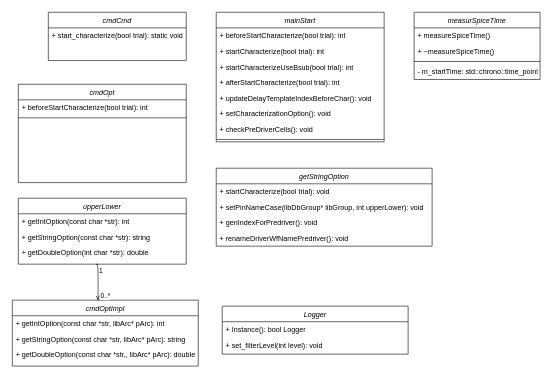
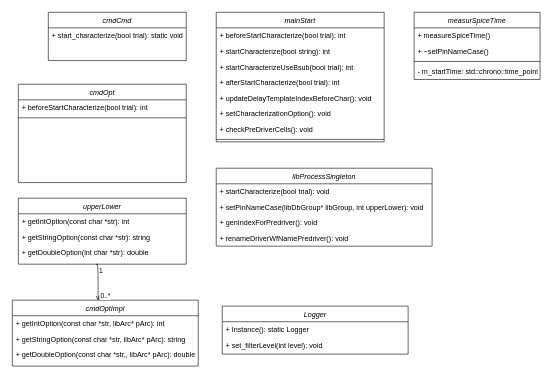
  <mxCell id="0" />
  <mxCell id="1" parent="0" />
  <mxCell id="2" value="cmdCmd" style="swimlane;fontStyle=2;align=center;verticalAlign=top;childLayout=stackLayout;horizontal=1;startSize=26;horizontalStack=0;resizeParent=1;resizeLast=0;collapsible=1;marginBottom=0;rounded=0;shadow=0;strokeWidth=1;" parent="1" vertex="1"><mxGeometry x="80" y="20" width="230" height="80.5" as="geometry"><mxRectangle x="230" y="140" width="160" height="26" as="alternateBounds" /></mxGeometry></mxCell>
  <mxCell id="3" value="+ start_characterize(bool trial): static void" style="text;align=left;verticalAlign=top;spacingLeft=4;spacingRight=4;overflow=hidden;rotatable=0;points=[[0,0.5],[1,0.5]];portConstraint=eastwest;" parent="2" vertex="1"><mxGeometry y="26" width="230" height="26" as="geometry" /></mxCell>
  <mxCell id="4" value="measurSpiceTime" style="swimlane;fontStyle=2;align=center;verticalAlign=top;childLayout=stackLayout;horizontal=1;startSize=26;horizontalStack=0;resizeParent=1;resizeLast=0;collapsible=1;marginBottom=0;rounded=0;shadow=0;strokeWidth=1;" vertex="1" parent="1"><mxGeometry x="690" y="20" width="210" height="112" as="geometry"><mxRectangle x="230" y="140" width="160" height="26" as="alternateBounds" /></mxGeometry></mxCell>
  <mxCell id="5" value="+ measureSpiceTime()&#10;" style="text;align=left;verticalAlign=top;spacingLeft=4;spacingRight=4;overflow=hidden;rotatable=0;points=[[0,0.5],[1,0.5]];portConstraint=eastwest;" vertex="1" parent="4"><mxGeometry y="26" width="210" height="26" as="geometry" /></mxCell>
- <mxCell id="6" value="+ ~measureSpiceTime()&#10;" style="text;align=left;verticalAlign=top;spacingLeft=4;spacingRight=4;overflow=hidden;rotatable=0;points=[[0,0.5],[1,0.5]];portConstraint=eastwest;" vertex="1" parent="4"><mxGeometry y="52" width="210" height="26" as="geometry" /></mxCell>
+ <mxCell id="6" value="+ ~setPinNameCase()&#10;" style="text;align=left;verticalAlign=top;spacingLeft=4;spacingRight=4;overflow=hidden;rotatable=0;points=[[0,0.5],[1,0.5]];portConstraint=eastwest;" vertex="1" parent="4"><mxGeometry y="52" width="210" height="26" as="geometry" /></mxCell>
  <mxCell id="7" value="" style="line;html=1;strokeWidth=1;align=left;verticalAlign=middle;spacingTop=-1;spacingLeft=3;spacingRight=3;rotatable=0;labelPosition=right;points=[];portConstraint=eastwest;" vertex="1" parent="4"><mxGeometry y="78" width="210" height="8" as="geometry" /></mxCell>
  <mxCell id="8" value="- m_startTime: std::chrono::time_point" style="text;align=left;verticalAlign=top;spacingLeft=4;spacingRight=4;overflow=hidden;rotatable=0;points=[[0,0.5],[1,0.5]];portConstraint=eastwest;" vertex="1" parent="4"><mxGeometry y="86" width="210" height="26" as="geometry" /></mxCell>
  <mxCell id="9" value="mainStart" style="swimlane;fontStyle=2;align=center;verticalAlign=top;childLayout=stackLayout;horizontal=1;startSize=26;horizontalStack=0;resizeParent=1;resizeLast=0;collapsible=1;marginBottom=0;rounded=0;shadow=0;strokeWidth=1;" vertex="1" parent="1"><mxGeometry x="360" y="20" width="280" height="216" as="geometry"><mxRectangle x="230" y="140" width="160" height="26" as="alternateBounds" /></mxGeometry></mxCell>
  <mxCell id="10" value="+ beforeStartCharacterize(bool trial): int&#10;" style="text;align=left;verticalAlign=top;spacingLeft=4;spacingRight=4;overflow=hidden;rotatable=0;points=[[0,0.5],[1,0.5]];portConstraint=eastwest;" vertex="1" parent="9"><mxGeometry y="26" width="280" height="26" as="geometry" /></mxCell>
- <mxCell id="11" value="+ startCharacterize(bool trial): int&#10;" style="text;align=left;verticalAlign=top;spacingLeft=4;spacingRight=4;overflow=hidden;rotatable=0;points=[[0,0.5],[1,0.5]];portConstraint=eastwest;" vertex="1" parent="9"><mxGeometry y="52" width="280" height="26" as="geometry" /></mxCell>
+ <mxCell id="11" value="+ startCharacterize(bool string): int&#10;" style="text;align=left;verticalAlign=top;spacingLeft=4;spacingRight=4;overflow=hidden;rotatable=0;points=[[0,0.5],[1,0.5]];portConstraint=eastwest;" vertex="1" parent="9"><mxGeometry y="52" width="280" height="26" as="geometry" /></mxCell>
  <mxCell id="12" value="+ startCharacterizeUseBsub(bool trial): int&#10;" style="text;align=left;verticalAlign=top;spacingLeft=4;spacingRight=4;overflow=hidden;rotatable=0;points=[[0,0.5],[1,0.5]];portConstraint=eastwest;" vertex="1" parent="9"><mxGeometry y="78" width="280" height="26" as="geometry" /></mxCell>
  <mxCell id="13" value="+ afterStartCharacterize(bool trial): int&#10;" style="text;align=left;verticalAlign=top;spacingLeft=4;spacingRight=4;overflow=hidden;rotatable=0;points=[[0,0.5],[1,0.5]];portConstraint=eastwest;" vertex="1" parent="9"><mxGeometry y="104" width="280" height="26" as="geometry" /></mxCell>
  <mxCell id="14" value="+ updateDelayTemplateIndexBeforeChar(): void&#10;" style="text;align=left;verticalAlign=top;spacingLeft=4;spacingRight=4;overflow=hidden;rotatable=0;points=[[0,0.5],[1,0.5]];portConstraint=eastwest;" vertex="1" parent="9"><mxGeometry y="130" width="280" height="26" as="geometry" /></mxCell>
  <mxCell id="15" value="+ setCharacterizationOption(): void&#10;" style="text;align=left;verticalAlign=top;spacingLeft=4;spacingRight=4;overflow=hidden;rotatable=0;points=[[0,0.5],[1,0.5]];portConstraint=eastwest;" vertex="1" parent="9"><mxGeometry y="156" width="280" height="26" as="geometry" /></mxCell>
  <mxCell id="16" value="+ checkPreDriverCells(): void&#10;" style="text;align=left;verticalAlign=top;spacingLeft=4;spacingRight=4;overflow=hidden;rotatable=0;points=[[0,0.5],[1,0.5]];portConstraint=eastwest;" vertex="1" parent="9"><mxGeometry y="182" width="280" height="26" as="geometry" /></mxCell>
  <mxCell id="17" value="" style="line;html=1;strokeWidth=1;align=left;verticalAlign=middle;spacingTop=-1;spacingLeft=3;spacingRight=3;rotatable=0;labelPosition=right;points=[];portConstraint=eastwest;" vertex="1" parent="9"><mxGeometry y="208" width="280" height="8" as="geometry" /></mxCell>
  <mxCell id="18" value="cmdOpt" style="swimlane;fontStyle=2;align=center;verticalAlign=top;childLayout=stackLayout;horizontal=1;startSize=26;horizontalStack=0;resizeParent=1;resizeLast=0;collapsible=1;marginBottom=0;rounded=0;shadow=0;strokeWidth=1;" vertex="1" parent="1"><mxGeometry x="30" y="140" width="280" height="164" as="geometry"><mxRectangle x="230" y="140" width="160" height="26" as="alternateBounds" /></mxGeometry></mxCell>
  <mxCell id="19" value="+ beforeStartCharacterize(bool trial): int&#10;" style="text;align=left;verticalAlign=top;spacingLeft=4;spacingRight=4;overflow=hidden;rotatable=0;points=[[0,0.5],[1,0.5]];portConstraint=eastwest;" vertex="1" parent="18"><mxGeometry y="26" width="280" height="26" as="geometry" /></mxCell>
  <mxCell id="20" value="" style="line;html=1;strokeWidth=1;align=left;verticalAlign=middle;spacingTop=-1;spacingLeft=3;spacingRight=3;rotatable=0;labelPosition=right;points=[];portConstraint=eastwest;" vertex="1" parent="18"><mxGeometry y="52" width="280" height="8" as="geometry" /></mxCell>
  <mxCell id="21" value="upperLower" style="swimlane;fontStyle=2;align=center;verticalAlign=top;childLayout=stackLayout;horizontal=1;startSize=26;horizontalStack=0;resizeParent=1;resizeLast=0;collapsible=1;marginBottom=0;rounded=0;shadow=0;strokeWidth=1;" vertex="1" parent="1"><mxGeometry x="30" y="330" width="280" height="110" as="geometry"><mxRectangle x="230" y="140" width="160" height="26" as="alternateBounds" /></mxGeometry></mxCell>
  <mxCell id="22" value="+ getIntOption(const char *str): int&#10;" style="text;align=left;verticalAlign=top;spacingLeft=4;spacingRight=4;overflow=hidden;rotatable=0;points=[[0,0.5],[1,0.5]];portConstraint=eastwest;" vertex="1" parent="21"><mxGeometry y="26" width="280" height="26" as="geometry" /></mxCell>
  <mxCell id="23" value="+ getStringOption(const char *str): string&#10;" style="text;align=left;verticalAlign=top;spacingLeft=4;spacingRight=4;overflow=hidden;rotatable=0;points=[[0,0.5],[1,0.5]];portConstraint=eastwest;" vertex="1" parent="21"><mxGeometry y="52" width="280" height="26" as="geometry" /></mxCell>
  <mxCell id="24" value="+ getDoubleOption(int char *str): double&#10;" style="text;align=left;verticalAlign=top;spacingLeft=4;spacingRight=4;overflow=hidden;rotatable=0;points=[[0,0.5],[1,0.5]];portConstraint=eastwest;" vertex="1" parent="21"><mxGeometry y="78" width="280" height="26" as="geometry" /></mxCell>
  <mxCell id="25" value="cmdOptImpl" style="swimlane;fontStyle=2;align=center;verticalAlign=top;childLayout=stackLayout;horizontal=1;startSize=26;horizontalStack=0;resizeParent=1;resizeLast=0;collapsible=1;marginBottom=0;rounded=0;shadow=0;strokeWidth=1;" vertex="1" parent="1"><mxGeometry x="20" y="500" width="310" height="110" as="geometry"><mxRectangle x="230" y="140" width="160" height="26" as="alternateBounds" /></mxGeometry></mxCell>
  <mxCell id="26" value="+ getIntOption(const char *str, libArc* pArc): int&#10;" style="text;align=left;verticalAlign=top;spacingLeft=4;spacingRight=4;overflow=hidden;rotatable=0;points=[[0,0.5],[1,0.5]];portConstraint=eastwest;" vertex="1" parent="25"><mxGeometry y="26" width="310" height="26" as="geometry" /></mxCell>
  <mxCell id="27" value="+ getStringOption(const char *str, libArc* pArc): string&#10;" style="text;align=left;verticalAlign=top;spacingLeft=4;spacingRight=4;overflow=hidden;rotatable=0;points=[[0,0.5],[1,0.5]];portConstraint=eastwest;" vertex="1" parent="25"><mxGeometry y="52" width="310" height="26" as="geometry" /></mxCell>
  <mxCell id="28" value="+ getDoubleOption(const char *str,, libArc* pArc): double&#10;" style="text;align=left;verticalAlign=top;spacingLeft=4;spacingRight=4;overflow=hidden;rotatable=0;points=[[0,0.5],[1,0.5]];portConstraint=eastwest;" vertex="1" parent="25"><mxGeometry y="78" width="310" height="26" as="geometry" /></mxCell>
  <mxCell id="29" value="" style="endArrow=openThin;html=1;edgeStyle=orthogonalEdgeStyle;entryX=0.462;entryY=0.009;entryDx=0;entryDy=0;entryPerimeter=0;startArrow=none;startFill=0;endFill=0;curved=1;" edge="1" parent="1" target="25"><mxGeometry relative="1" as="geometry"><mxPoint x="163" y="440" as="sourcePoint" /><mxPoint x="480" y="360" as="targetPoint" /><Array as="points"><mxPoint x="160" y="441" /><mxPoint x="163" y="441" /><mxPoint x="163" y="499" /><mxPoint x="163" y="499" /></Array></mxGeometry></mxCell>
  <mxCell id="30" value="1" style="edgeLabel;resizable=0;html=1;align=left;verticalAlign=bottom;" connectable="0" vertex="1" parent="29"><mxGeometry x="-1" relative="1" as="geometry"><mxPoint y="20" as="offset" /></mxGeometry></mxCell>
  <mxCell id="31" value="0..*" style="edgeLabel;resizable=0;html=1;align=right;verticalAlign=bottom;" connectable="0" vertex="1" parent="29"><mxGeometry x="1" relative="1" as="geometry"><mxPoint x="21" as="offset" /></mxGeometry></mxCell>
  <mxCell id="32" value="Logger" style="swimlane;fontStyle=2;align=center;verticalAlign=top;childLayout=stackLayout;horizontal=1;startSize=26;horizontalStack=0;resizeParent=1;resizeLast=0;collapsible=1;marginBottom=0;rounded=0;shadow=0;strokeWidth=1;" vertex="1" parent="1"><mxGeometry x="370" y="510" width="310" height="80" as="geometry"><mxRectangle x="230" y="140" width="160" height="26" as="alternateBounds" /></mxGeometry></mxCell>
- <mxCell id="33" value="+ Instance(): bool Logger " style="text;align=left;verticalAlign=top;spacingLeft=4;spacingRight=4;overflow=hidden;rotatable=0;points=[[0,0.5],[1,0.5]];portConstraint=eastwest;" vertex="1" parent="32"><mxGeometry y="26" width="310" height="26" as="geometry" /></mxCell>
+ <mxCell id="33" value="+ Instance(): static Logger " style="text;align=left;verticalAlign=top;spacingLeft=4;spacingRight=4;overflow=hidden;rotatable=0;points=[[0,0.5],[1,0.5]];portConstraint=eastwest;" vertex="1" parent="32"><mxGeometry y="26" width="310" height="26" as="geometry" /></mxCell>
  <mxCell id="34" value="+ set_filterLevel(int level): void" style="text;align=left;verticalAlign=top;spacingLeft=4;spacingRight=4;overflow=hidden;rotatable=0;points=[[0,0.5],[1,0.5]];portConstraint=eastwest;" vertex="1" parent="32"><mxGeometry y="52" width="310" height="26" as="geometry" /></mxCell>
- <mxCell id="35" value="getStringOption" style="swimlane;fontStyle=2;align=center;verticalAlign=top;childLayout=stackLayout;horizontal=1;startSize=26;horizontalStack=0;resizeParent=1;resizeLast=0;collapsible=1;marginBottom=0;rounded=0;shadow=0;strokeWidth=1;" vertex="1" parent="1"><mxGeometry x="360" y="280" width="360" height="130" as="geometry"><mxRectangle x="230" y="140" width="160" height="26" as="alternateBounds" /></mxGeometry></mxCell>
+ <mxCell id="35" value="libProcessSingleton" style="swimlane;fontStyle=2;align=center;verticalAlign=top;childLayout=stackLayout;horizontal=1;startSize=26;horizontalStack=0;resizeParent=1;resizeLast=0;collapsible=1;marginBottom=0;rounded=0;shadow=0;strokeWidth=1;" vertex="1" parent="1"><mxGeometry x="360" y="280" width="360" height="130" as="geometry"><mxRectangle x="230" y="140" width="160" height="26" as="alternateBounds" /></mxGeometry></mxCell>
  <mxCell id="36" value="+ startCharacterize(bool trial): void " style="text;align=left;verticalAlign=top;spacingLeft=4;spacingRight=4;overflow=hidden;rotatable=0;points=[[0,0.5],[1,0.5]];portConstraint=eastwest;" vertex="1" parent="35"><mxGeometry y="26" width="360" height="26" as="geometry" /></mxCell>
  <mxCell id="37" value="+ setPinNameCase(libDbGroup* libGroup, int upperLower): void" style="text;align=left;verticalAlign=top;spacingLeft=4;spacingRight=4;overflow=hidden;rotatable=0;points=[[0,0.5],[1,0.5]];portConstraint=eastwest;" vertex="1" parent="35"><mxGeometry y="52" width="360" height="26" as="geometry" /></mxCell>
  <mxCell id="38" value="+ genIndexForPredriver(): void " style="text;align=left;verticalAlign=top;spacingLeft=4;spacingRight=4;overflow=hidden;rotatable=0;points=[[0,0.5],[1,0.5]];portConstraint=eastwest;" vertex="1" parent="35"><mxGeometry y="78" width="360" height="26" as="geometry" /></mxCell>
  <mxCell id="39" value="+ renameDriverWfNamePredriver(): void " style="text;align=left;verticalAlign=top;spacingLeft=4;spacingRight=4;overflow=hidden;rotatable=0;points=[[0,0.5],[1,0.5]];portConstraint=eastwest;" vertex="1" parent="35"><mxGeometry y="104" width="360" height="26" as="geometry" /></mxCell>
